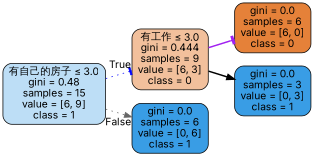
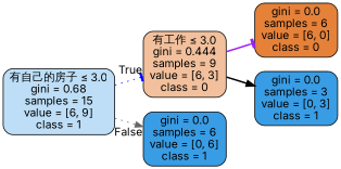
  digraph {
    rankdir=LR
    fontname=Inter
    node [color=black fillcolor="#399de5" fontname=Inter shape=box style="filled, rounded"]
    edge [fontname=Inter style=dotted arrowhead=tee]
-   n1 [fillcolor="#bddef6" label=<有自己的房子 &le; 3.0<br/>gini = 0.48<br/>samples = 15<br/>value = [6, 9]<br/>class = 1>]
+   n1 [fillcolor="#bddef6" label=<有自己的房子 &le; 3.0<br/>gini = 0.68<br/>samples = 15<br/>value = [6, 9]<br/>class = 1>]
    n2 [fillcolor="#f2c09c" label=<有工作 &le; 3.0<br/>gini = 0.444<br/>samples = 9<br/>value = [6, 3]<br/>class = 0>]
    n3 [label=<gini = 0.0<br/>samples = 6<br/>value = [0, 6]<br/>class = 1>]
    n4 [fillcolor="#e58139" label=<gini = 0.0<br/>samples = 6<br/>value = [6, 0]<br/>class = 0>]
    n5 [label=<gini = 0.0<br/>samples = 3<br/>value = [0, 3]<br/>class = 1>]
    n1 -> n2 [headlabel=True labelangle=45 labeldistance=2.5 color=blue]
    n1 -> n3 [headlabel=False labelangle=-45 labeldistance=2.5 color=gray40 arrowhead=normal]
    n2 -> n4 [color=purple style=bold]
    n2 -> n5 [color=black style=bold arrowhead=normal]
  }
